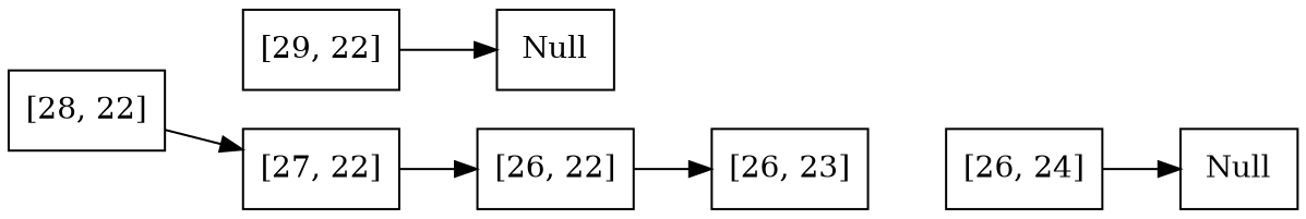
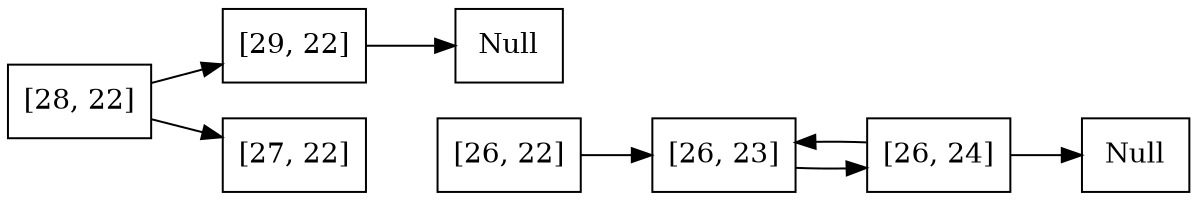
  digraph {
    rankdir=LR
    node [shape=record]
    n1 [label=" Null "]
    n2 [label=" [29, 22] "]
    n3 [label=" [28, 22] "]
    n4 [label=" [27, 22] "]
    n5 [label=" [26, 22] "]
    n6 [label=" [26, 23] "]
    n7 [label=" [26, 24] "]
    n8 [label=" Null "]
    n2 -> n1
+   n3 -> n2
    n3 -> n4
-   n4 -> n5
    n5 -> n6
+   n6 -> n7
+   n7 -> n6
    n7 -> n8
  }
